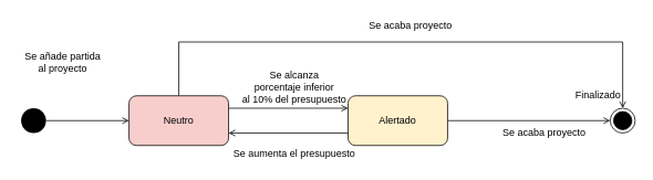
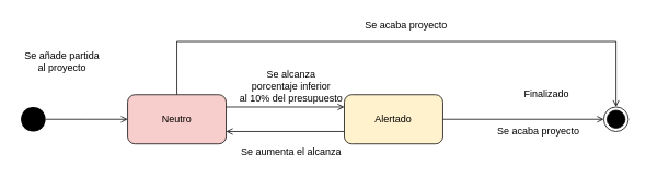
  <mxCell id="0" />
  <mxCell id="1" parent="0" />
  <mxCell id="2" style="edgeStyle=orthogonalEdgeStyle;rounded=0;orthogonalLoop=1;jettySize=auto;html=1;endArrow=open;endFill=0;" edge="1" parent="1" source="3"><mxGeometry relative="1" as="geometry"><mxPoint x="155" y="145" as="targetPoint" /></mxGeometry></mxCell>
  <mxCell id="3" value="" style="ellipse;fillColor=#000000;strokeColor=none;" vertex="1" parent="1"><mxGeometry x="25" y="130" width="30" height="30" as="geometry" /></mxCell>
  <mxCell id="4" value="" style="ellipse;html=1;shape=endState;fillColor=#000000;strokeColor=#000000;" vertex="1" parent="1"><mxGeometry x="735" y="130" width="30" height="30" as="geometry" /></mxCell>
  <mxCell id="5" value="Se añade partida&lt;br&gt;al proyecto" style="text;html=1;align=center;verticalAlign=middle;resizable=0;points=[];autosize=1;" vertex="1" parent="1"><mxGeometry x="20" y="60" width="110" height="30" as="geometry" /></mxCell>
- <mxCell id="6" value="Finalizado" style="text;html=1;align=center;verticalAlign=middle;resizable=0;points=[];autosize=1;" vertex="1" parent="1"><mxGeometry x="685" y="105" width="70" height="20" as="geometry" /></mxCell>
+ <mxCell id="6" value="Finalizado" style="text;html=1;align=center;verticalAlign=middle;resizable=0;points=[];autosize=1;" vertex="1" parent="1"><mxGeometry x="630" y="105" width="70" height="20" as="geometry" /></mxCell>
  <mxCell id="7" value="Se acaba proyecto" style="text;html=1;align=center;verticalAlign=middle;resizable=0;points=[];autosize=1;" vertex="1" parent="1"><mxGeometry x="595" y="150" width="120" height="20" as="geometry" /></mxCell>
  <mxCell id="8" style="rounded=0;orthogonalLoop=1;jettySize=auto;html=1;exitX=1;exitY=0.25;exitDx=0;exitDy=0;entryX=0;entryY=0.25;entryDx=0;entryDy=0;endArrow=open;endFill=0;" edge="1" parent="1" source="10" target="13"><mxGeometry relative="1" as="geometry" /></mxCell>
  <mxCell id="9" style="edgeStyle=orthogonalEdgeStyle;rounded=0;orthogonalLoop=1;jettySize=auto;html=1;exitX=0.5;exitY=0;exitDx=0;exitDy=0;endArrow=open;endFill=0;" edge="1" parent="1" source="10" target="4"><mxGeometry relative="1" as="geometry"><Array as="points"><mxPoint x="215" y="50" /><mxPoint x="750" y="50" /></Array></mxGeometry></mxCell>
  <mxCell id="10" value="Neutro" style="rounded=1;whiteSpace=wrap;html=1;fillColor=#f8cecc;" vertex="1" parent="1"><mxGeometry x="155" y="115" width="120" height="60" as="geometry" /></mxCell>
  <mxCell id="11" style="edgeStyle=orthogonalEdgeStyle;rounded=0;orthogonalLoop=1;jettySize=auto;html=1;exitX=1;exitY=0.5;exitDx=0;exitDy=0;entryX=0;entryY=0.5;entryDx=0;entryDy=0;endArrow=open;endFill=0;" edge="1" parent="1" source="13" target="4"><mxGeometry relative="1" as="geometry" /></mxCell>
  <mxCell id="12" style="edgeStyle=orthogonalEdgeStyle;rounded=0;orthogonalLoop=1;jettySize=auto;html=1;exitX=0;exitY=0.75;exitDx=0;exitDy=0;entryX=1;entryY=0.75;entryDx=0;entryDy=0;endArrow=open;endFill=0;" edge="1" parent="1" source="13" target="10"><mxGeometry relative="1" as="geometry" /></mxCell>
  <mxCell id="13" value="Alertado" style="rounded=1;whiteSpace=wrap;html=1;fillColor=#fff2cc;" vertex="1" parent="1"><mxGeometry x="419" y="115" width="120" height="60" as="geometry" /></mxCell>
  <mxCell id="14" value="Se alcanza&lt;br&gt;porcentaje inferior&lt;br&gt;al 10% del presupuesto" style="text;html=1;align=center;verticalAlign=middle;resizable=0;points=[];autosize=1;" vertex="1" parent="1"><mxGeometry x="284" y="80" width="140" height="50" as="geometry" /></mxCell>
- <mxCell id="15" value="Se aumenta el presupuesto" style="text;html=1;align=center;verticalAlign=middle;resizable=0;points=[];autosize=1;" vertex="1" parent="1"><mxGeometry x="274" y="175" width="160" height="20" as="geometry" /></mxCell>
+ <mxCell id="15" value="Se aumenta el alcanza" style="text;html=1;align=center;verticalAlign=middle;resizable=0;points=[];autosize=1;" vertex="1" parent="1"><mxGeometry x="274" y="175" width="160" height="20" as="geometry" /></mxCell>
  <mxCell id="16" value="Se acaba proyecto" style="text;html=1;align=center;verticalAlign=middle;resizable=0;points=[];autosize=1;" vertex="1" parent="1"><mxGeometry x="434" y="20" width="120" height="20" as="geometry" /></mxCell>
